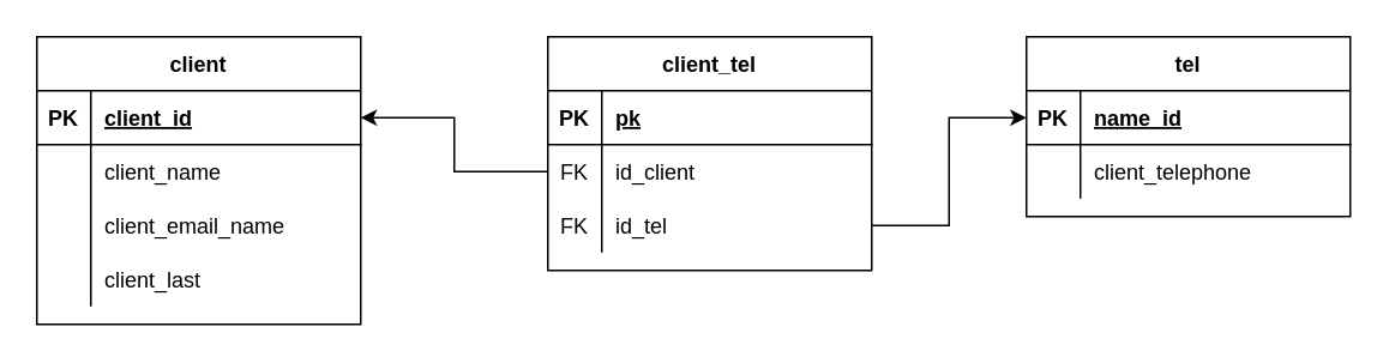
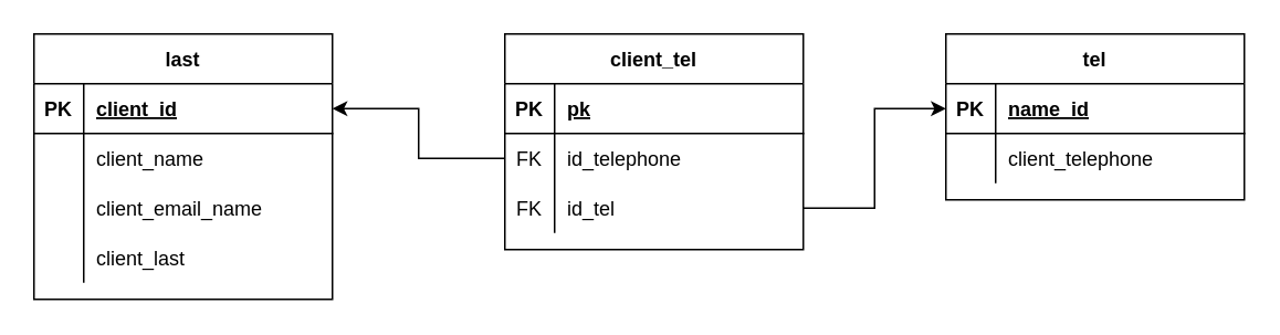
  <mxCell id="0" />
  <mxCell id="1" parent="0" />
- <mxCell id="2" value="client" style="shape=table;startSize=30;container=1;collapsible=1;childLayout=tableLayout;fixedRows=1;rowLines=0;fontStyle=1;align=center;resizeLast=1;" vertex="1" parent="1"><mxGeometry x="20" y="20" width="180" height="160" as="geometry" /></mxCell>
+ <mxCell id="2" value="last" style="shape=table;startSize=30;container=1;collapsible=1;childLayout=tableLayout;fixedRows=1;rowLines=0;fontStyle=1;align=center;resizeLast=1;" vertex="1" parent="1"><mxGeometry x="20" y="20" width="180" height="160" as="geometry" /></mxCell>
  <mxCell id="3" value="" style="shape=tableRow;horizontal=0;startSize=0;swimlaneHead=0;swimlaneBody=0;fillColor=none;collapsible=0;dropTarget=0;points=[[0,0.5],[1,0.5]];portConstraint=eastwest;top=0;left=0;right=0;bottom=1;" vertex="1" parent="2"><mxGeometry y="30" width="180" height="30" as="geometry" /></mxCell>
  <mxCell id="4" value="PK" style="shape=partialRectangle;connectable=0;fillColor=none;top=0;left=0;bottom=0;right=0;fontStyle=1;overflow=hidden;" vertex="1" parent="3"><mxGeometry width="30" height="30" as="geometry"><mxRectangle width="30" height="30" as="alternateBounds" /></mxGeometry></mxCell>
  <mxCell id="5" value="client_id" style="shape=partialRectangle;connectable=0;fillColor=none;top=0;left=0;bottom=0;right=0;align=left;spacingLeft=6;fontStyle=5;overflow=hidden;" vertex="1" parent="3"><mxGeometry x="30" width="150" height="30" as="geometry"><mxRectangle width="150" height="30" as="alternateBounds" /></mxGeometry></mxCell>
  <mxCell id="6" value="" style="shape=tableRow;horizontal=0;startSize=0;swimlaneHead=0;swimlaneBody=0;fillColor=none;collapsible=0;dropTarget=0;points=[[0,0.5],[1,0.5]];portConstraint=eastwest;top=0;left=0;right=0;bottom=0;" vertex="1" parent="2"><mxGeometry y="60" width="180" height="30" as="geometry" /></mxCell>
  <mxCell id="7" value="" style="shape=partialRectangle;connectable=0;fillColor=none;top=0;left=0;bottom=0;right=0;editable=1;overflow=hidden;" vertex="1" parent="6"><mxGeometry width="30" height="30" as="geometry"><mxRectangle width="30" height="30" as="alternateBounds" /></mxGeometry></mxCell>
  <mxCell id="8" value="client_name" style="shape=partialRectangle;connectable=0;fillColor=none;top=0;left=0;bottom=0;right=0;align=left;spacingLeft=6;overflow=hidden;" vertex="1" parent="6"><mxGeometry x="30" width="150" height="30" as="geometry"><mxRectangle width="150" height="30" as="alternateBounds" /></mxGeometry></mxCell>
  <mxCell id="9" value="" style="shape=tableRow;horizontal=0;startSize=0;swimlaneHead=0;swimlaneBody=0;fillColor=none;collapsible=0;dropTarget=0;points=[[0,0.5],[1,0.5]];portConstraint=eastwest;top=0;left=0;right=0;bottom=0;" vertex="1" parent="2"><mxGeometry y="90" width="180" height="30" as="geometry" /></mxCell>
  <mxCell id="10" value="" style="shape=partialRectangle;connectable=0;fillColor=none;top=0;left=0;bottom=0;right=0;editable=1;overflow=hidden;" vertex="1" parent="9"><mxGeometry width="30" height="30" as="geometry"><mxRectangle width="30" height="30" as="alternateBounds" /></mxGeometry></mxCell>
  <mxCell id="11" value="client_email_name" style="shape=partialRectangle;connectable=0;fillColor=none;top=0;left=0;bottom=0;right=0;align=left;spacingLeft=6;overflow=hidden;" vertex="1" parent="9"><mxGeometry x="30" width="150" height="30" as="geometry"><mxRectangle width="150" height="30" as="alternateBounds" /></mxGeometry></mxCell>
  <mxCell id="12" value="" style="shape=tableRow;horizontal=0;startSize=0;swimlaneHead=0;swimlaneBody=0;fillColor=none;collapsible=0;dropTarget=0;points=[[0,0.5],[1,0.5]];portConstraint=eastwest;top=0;left=0;right=0;bottom=0;" vertex="1" parent="2"><mxGeometry y="120" width="180" height="30" as="geometry" /></mxCell>
  <mxCell id="13" value="" style="shape=partialRectangle;connectable=0;fillColor=none;top=0;left=0;bottom=0;right=0;editable=1;overflow=hidden;" vertex="1" parent="12"><mxGeometry width="30" height="30" as="geometry"><mxRectangle width="30" height="30" as="alternateBounds" /></mxGeometry></mxCell>
  <mxCell id="14" value="client_last" style="shape=partialRectangle;connectable=0;fillColor=none;top=0;left=0;bottom=0;right=0;align=left;spacingLeft=6;overflow=hidden;" vertex="1" parent="12"><mxGeometry x="30" width="150" height="30" as="geometry"><mxRectangle width="150" height="30" as="alternateBounds" /></mxGeometry></mxCell>
  <mxCell id="15" value="tel" style="shape=table;startSize=30;container=1;collapsible=1;childLayout=tableLayout;fixedRows=1;rowLines=0;fontStyle=1;align=center;resizeLast=1;" vertex="1" parent="1"><mxGeometry x="570" y="20" width="180" height="100" as="geometry" /></mxCell>
  <mxCell id="16" value="" style="shape=tableRow;horizontal=0;startSize=0;swimlaneHead=0;swimlaneBody=0;fillColor=none;collapsible=0;dropTarget=0;points=[[0,0.5],[1,0.5]];portConstraint=eastwest;top=0;left=0;right=0;bottom=1;" vertex="1" parent="15"><mxGeometry y="30" width="180" height="30" as="geometry" /></mxCell>
  <mxCell id="17" value="PK" style="shape=partialRectangle;connectable=0;fillColor=none;top=0;left=0;bottom=0;right=0;fontStyle=1;overflow=hidden;" vertex="1" parent="16"><mxGeometry width="30" height="30" as="geometry"><mxRectangle width="30" height="30" as="alternateBounds" /></mxGeometry></mxCell>
  <mxCell id="18" value="name_id" style="shape=partialRectangle;connectable=0;fillColor=none;top=0;left=0;bottom=0;right=0;align=left;spacingLeft=6;fontStyle=5;overflow=hidden;" vertex="1" parent="16"><mxGeometry x="30" width="150" height="30" as="geometry"><mxRectangle width="150" height="30" as="alternateBounds" /></mxGeometry></mxCell>
  <mxCell id="19" value="" style="shape=tableRow;horizontal=0;startSize=0;swimlaneHead=0;swimlaneBody=0;fillColor=none;collapsible=0;dropTarget=0;points=[[0,0.5],[1,0.5]];portConstraint=eastwest;top=0;left=0;right=0;bottom=0;" vertex="1" parent="15"><mxGeometry y="60" width="180" height="30" as="geometry" /></mxCell>
  <mxCell id="20" value="" style="shape=partialRectangle;connectable=0;fillColor=none;top=0;left=0;bottom=0;right=0;editable=1;overflow=hidden;" vertex="1" parent="19"><mxGeometry width="30" height="30" as="geometry"><mxRectangle width="30" height="30" as="alternateBounds" /></mxGeometry></mxCell>
  <mxCell id="21" value="client_telephone" style="shape=partialRectangle;connectable=0;fillColor=none;top=0;left=0;bottom=0;right=0;align=left;spacingLeft=6;overflow=hidden;" vertex="1" parent="19"><mxGeometry x="30" width="150" height="30" as="geometry"><mxRectangle width="150" height="30" as="alternateBounds" /></mxGeometry></mxCell>
  <mxCell id="22" value="client_tel" style="shape=table;startSize=30;container=1;collapsible=1;childLayout=tableLayout;fixedRows=1;rowLines=0;fontStyle=1;align=center;resizeLast=1;" vertex="1" parent="1"><mxGeometry x="304" y="20" width="180" height="130" as="geometry" /></mxCell>
  <mxCell id="23" value="" style="shape=tableRow;horizontal=0;startSize=0;swimlaneHead=0;swimlaneBody=0;fillColor=none;collapsible=0;dropTarget=0;points=[[0,0.5],[1,0.5]];portConstraint=eastwest;top=0;left=0;right=0;bottom=1;" vertex="1" parent="22"><mxGeometry y="30" width="180" height="30" as="geometry" /></mxCell>
  <mxCell id="24" value="PK" style="shape=partialRectangle;connectable=0;fillColor=none;top=0;left=0;bottom=0;right=0;fontStyle=1;overflow=hidden;" vertex="1" parent="23"><mxGeometry width="30" height="30" as="geometry"><mxRectangle width="30" height="30" as="alternateBounds" /></mxGeometry></mxCell>
  <mxCell id="25" value="pk" style="shape=partialRectangle;connectable=0;fillColor=none;top=0;left=0;bottom=0;right=0;align=left;spacingLeft=6;fontStyle=5;overflow=hidden;" vertex="1" parent="23"><mxGeometry x="30" width="150" height="30" as="geometry"><mxRectangle width="150" height="30" as="alternateBounds" /></mxGeometry></mxCell>
  <mxCell id="26" value="" style="shape=tableRow;horizontal=0;startSize=0;swimlaneHead=0;swimlaneBody=0;fillColor=none;collapsible=0;dropTarget=0;points=[[0,0.5],[1,0.5]];portConstraint=eastwest;top=0;left=0;right=0;bottom=0;" vertex="1" parent="22"><mxGeometry y="60" width="180" height="30" as="geometry" /></mxCell>
  <mxCell id="27" value="FK" style="shape=partialRectangle;connectable=0;fillColor=none;top=0;left=0;bottom=0;right=0;editable=1;overflow=hidden;" vertex="1" parent="26"><mxGeometry width="30" height="30" as="geometry"><mxRectangle width="30" height="30" as="alternateBounds" /></mxGeometry></mxCell>
- <mxCell id="28" value="id_client" style="shape=partialRectangle;connectable=0;fillColor=none;top=0;left=0;bottom=0;right=0;align=left;spacingLeft=6;overflow=hidden;" vertex="1" parent="26"><mxGeometry x="30" width="150" height="30" as="geometry"><mxRectangle width="150" height="30" as="alternateBounds" /></mxGeometry></mxCell>
+ <mxCell id="28" value="id_telephone" style="shape=partialRectangle;connectable=0;fillColor=none;top=0;left=0;bottom=0;right=0;align=left;spacingLeft=6;overflow=hidden;" vertex="1" parent="26"><mxGeometry x="30" width="150" height="30" as="geometry"><mxRectangle width="150" height="30" as="alternateBounds" /></mxGeometry></mxCell>
  <mxCell id="29" value="" style="shape=tableRow;horizontal=0;startSize=0;swimlaneHead=0;swimlaneBody=0;fillColor=none;collapsible=0;dropTarget=0;points=[[0,0.5],[1,0.5]];portConstraint=eastwest;top=0;left=0;right=0;bottom=0;" vertex="1" parent="22"><mxGeometry y="90" width="180" height="30" as="geometry" /></mxCell>
  <mxCell id="30" value="FK" style="shape=partialRectangle;connectable=0;fillColor=none;top=0;left=0;bottom=0;right=0;editable=1;overflow=hidden;" vertex="1" parent="29"><mxGeometry width="30" height="30" as="geometry"><mxRectangle width="30" height="30" as="alternateBounds" /></mxGeometry></mxCell>
  <mxCell id="31" value="id_tel" style="shape=partialRectangle;connectable=0;fillColor=none;top=0;left=0;bottom=0;right=0;align=left;spacingLeft=6;overflow=hidden;" vertex="1" parent="29"><mxGeometry x="30" width="150" height="30" as="geometry"><mxRectangle width="150" height="30" as="alternateBounds" /></mxGeometry></mxCell>
  <mxCell id="32" style="edgeStyle=orthogonalEdgeStyle;rounded=0;orthogonalLoop=1;jettySize=auto;html=1;exitX=0;exitY=0.5;exitDx=0;exitDy=0;entryX=1;entryY=0.5;entryDx=0;entryDy=0;" edge="1" parent="1" source="26" target="3"><mxGeometry relative="1" as="geometry" /></mxCell>
  <mxCell id="33" style="edgeStyle=orthogonalEdgeStyle;rounded=0;orthogonalLoop=1;jettySize=auto;html=1;exitX=1;exitY=0.5;exitDx=0;exitDy=0;entryX=0;entryY=0.5;entryDx=0;entryDy=0;" edge="1" parent="1" source="29" target="16"><mxGeometry relative="1" as="geometry" /></mxCell>
